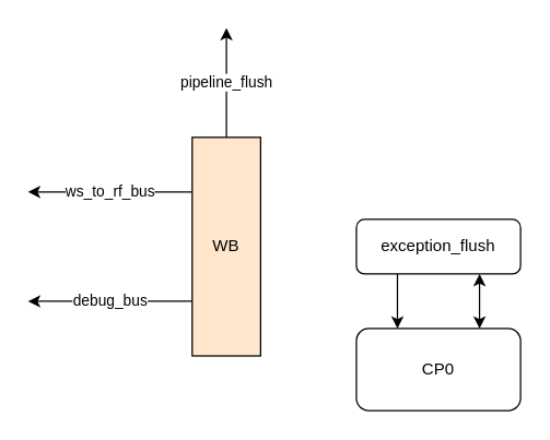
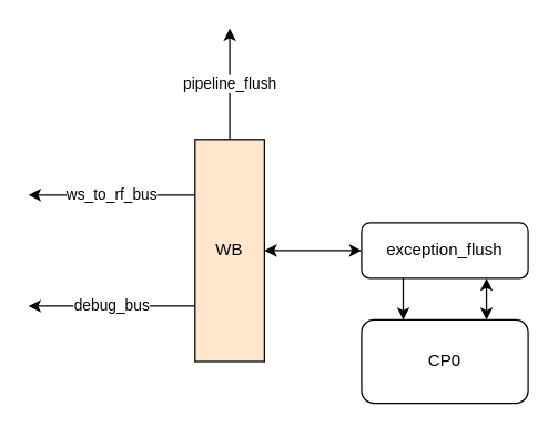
  <mxCell id="0" />
  <mxCell id="1" parent="0" />
  <mxCell id="2" value="WB" style="rounded=0;whiteSpace=wrap;html=1;fillColor=#ffe6cc;" parent="1" vertex="1"><mxGeometry x="140" y="100" width="50" height="160" as="geometry" /></mxCell>
  <mxCell id="3" value="pipeline_flush" style="endArrow=classic;html=1;exitX=0.5;exitY=0;exitDx=0;exitDy=0;" parent="1" edge="1" source="2"><mxGeometry width="50" height="50" relative="1" as="geometry"><mxPoint x="165" y="20" as="sourcePoint" /><mxPoint x="165" y="20" as="targetPoint" /></mxGeometry></mxCell>
  <mxCell id="4" value="exception_flush" style="rounded=1;whiteSpace=wrap;html=1;" parent="1" vertex="1"><mxGeometry x="260" y="160" width="120" height="40" as="geometry" /></mxCell>
- <mxCell id="5" value="CP0" style="rounded=1;whiteSpace=wrap;html=1;" parent="1" vertex="1"><mxGeometry x="260" y="240" width="120" height="60" as="geometry" /></mxCell>
+ <mxCell id="5" value="CP0" style="rounded=1;whiteSpace=wrap;html=1;" parent="1" vertex="1"><mxGeometry x="260" y="230" width="120" height="60" as="geometry" /></mxCell>
+ <mxCell id="6" value="" style="endArrow=classic;startArrow=classic;html=1;exitX=1;exitY=0.5;exitDx=0;exitDy=0;entryX=0;entryY=0.5;entryDx=0;entryDy=0;" parent="1" source="2" target="4" edge="1"><mxGeometry width="50" height="50" relative="1" as="geometry"><mxPoint x="260" y="220" as="sourcePoint" /><mxPoint x="310" y="170" as="targetPoint" /></mxGeometry></mxCell>
  <mxCell id="7" value="" style="endArrow=classic;startArrow=classic;html=1;entryX=0.75;entryY=1;entryDx=0;entryDy=0;exitX=0.75;exitY=0;exitDx=0;exitDy=0;" parent="1" source="5" target="4" edge="1"><mxGeometry width="50" height="50" relative="1" as="geometry"><mxPoint x="240" y="230" as="sourcePoint" /><mxPoint x="290" y="180" as="targetPoint" /></mxGeometry></mxCell>
  <mxCell id="8" value="" style="endArrow=classic;html=1;entryX=0.25;entryY=0;entryDx=0;entryDy=0;exitX=0.25;exitY=1;exitDx=0;exitDy=0;" parent="1" source="4" target="5" edge="1"><mxGeometry width="50" height="50" relative="1" as="geometry"><mxPoint x="240" y="230" as="sourcePoint" /><mxPoint x="290" y="180" as="targetPoint" /></mxGeometry></mxCell>
  <mxCell id="9" value="debug_bus" style="endArrow=classic;html=1;exitX=0;exitY=0.75;exitDx=0;exitDy=0;" parent="1" source="2" edge="1"><mxGeometry width="50" height="50" relative="1" as="geometry"><mxPoint x="130" y="240" as="sourcePoint" /><mxPoint x="20" y="220" as="targetPoint" /></mxGeometry></mxCell>
  <mxCell id="10" value="ws_to_rf_bus" style="endArrow=classic;html=1;exitX=0;exitY=0.25;exitDx=0;exitDy=0;" edge="1" parent="1" source="2"><mxGeometry width="50" height="50" relative="1" as="geometry"><mxPoint x="240" y="230" as="sourcePoint" /><mxPoint x="20" y="140" as="targetPoint" /></mxGeometry></mxCell>
